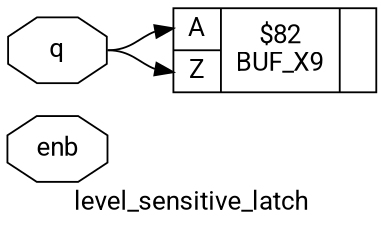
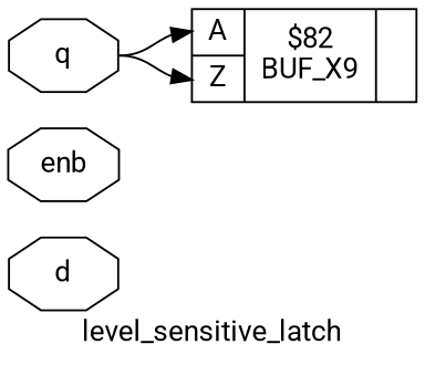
  digraph {
    fontname=Roboto
    label=level_sensitive_latch
    rankdir=LR
    remincross=true
    node [color=black fontcolor=black fontname=Roboto shape=octagon]
    edge [color=black fontcolor=black fontname=Roboto tailport=e]
+   n1 [label=d]
    n2 [label=enb]
    n3 [label=q]
    n4 [label="{{<p4> A|<p5> Z}|$82\nBUF_X9|{}}" shape=record color="" fontcolor=""]
    n3 -> n4 [headport="p4:w"]
    n3 -> n4 [headport="p5:w"]
  }
